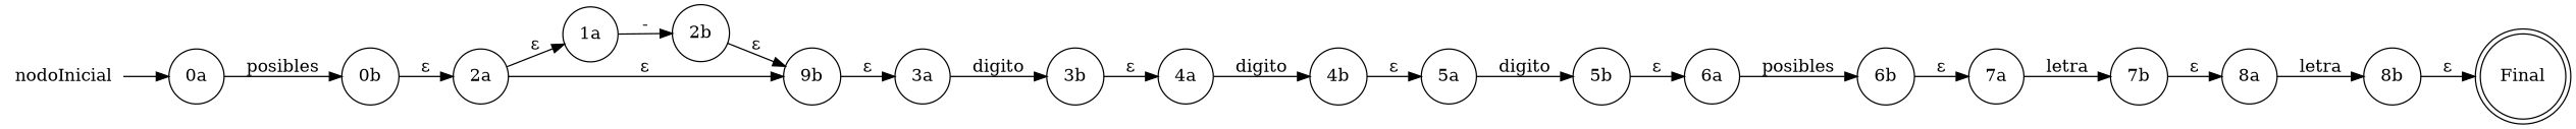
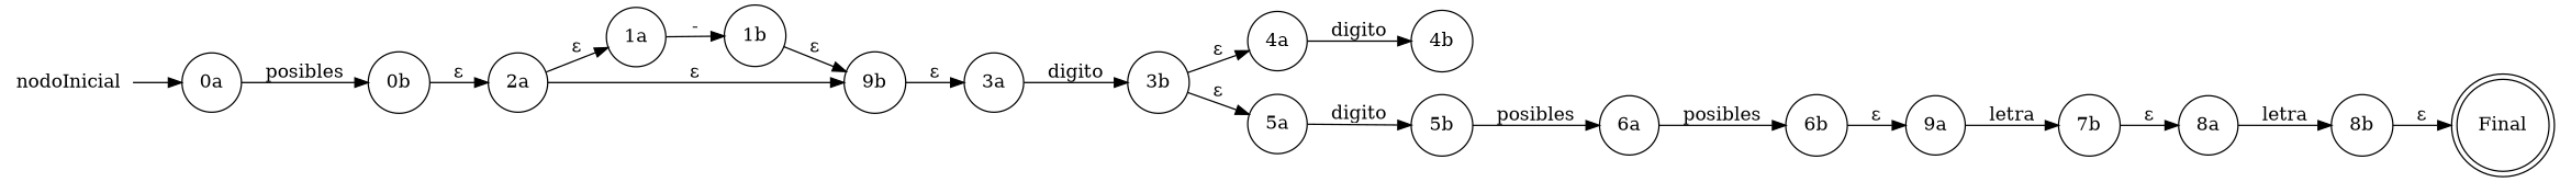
  digraph {
    concentrate=true
    rankdir=LR
    node [shape=circle]
    nodoInicial [shape=none]
    n2 [label="0a"]
    n3 [label="0b"]
    n4 [label="2a"]
    n5 [label="1a"]
    n6 [label="9b"]
-   n7 [label="2b"]
+   n7 [label="1b"]
    n8 [label="3a"]
    n9 [label="3b"]
    n10 [label="4a"]
    n11 [label="4b"]
    n12 [label="5a"]
    n13 [label="5b"]
    n14 [label="6a"]
    n15 [label="6b"]
-   n16 [label="7a"]
+   n16 [label="9a"]
    n17 [label="7b"]
    n18 [label="8a"]
    n19 [label="8b"]
    n20 [label=Final shape=doublecircle]
    nodoInicial -> n2
    n2 -> n3 [label=posibles]
    n3 -> n4 [label="ε"]
    n4 -> n5 [label="ε"]
    n4 -> n6 [label="ε"]
    n5 -> n7 [label="-"]
    n6 -> n8 [label="ε"]
    n7 -> n6 [label="ε"]
    n8 -> n9 [label=digito]
    n9 -> n10 [label="ε"]
    n10 -> n11 [label=digito]
-   n11 -> n12 [label="ε"]
+   n9 -> n12 [label="ε"]
    n12 -> n13 [label=digito]
-   n13 -> n14 [label="ε"]
+   n13 -> n14 [label=posibles]
    n14 -> n15 [label=posibles]
    n15 -> n16 [label="ε"]
    n16 -> n17 [label=letra]
    n17 -> n18 [label="ε"]
    n18 -> n19 [label=letra]
    n19 -> n20 [label="ε"]
  }
